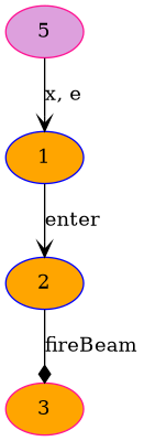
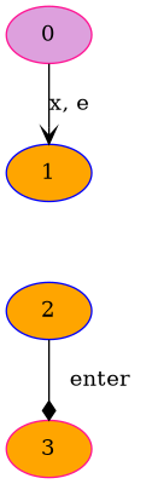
  digraph {
    node [color=blue fillcolor=orange style=filled]
    edge [arrowhead=vee]
    1
-   0 [color=deeppink fillcolor=plum label=5]
+   0 [color=deeppink fillcolor=plum]
    2
    3 [color=deeppink]
-   1 -> 2 [label=enter]
    0 -> 1 [label="x, e"]
-   2 -> 3 [arrowhead=diamond label=fireBeam]
+   2 -> 3 [arrowhead=diamond label=enter]
  }
